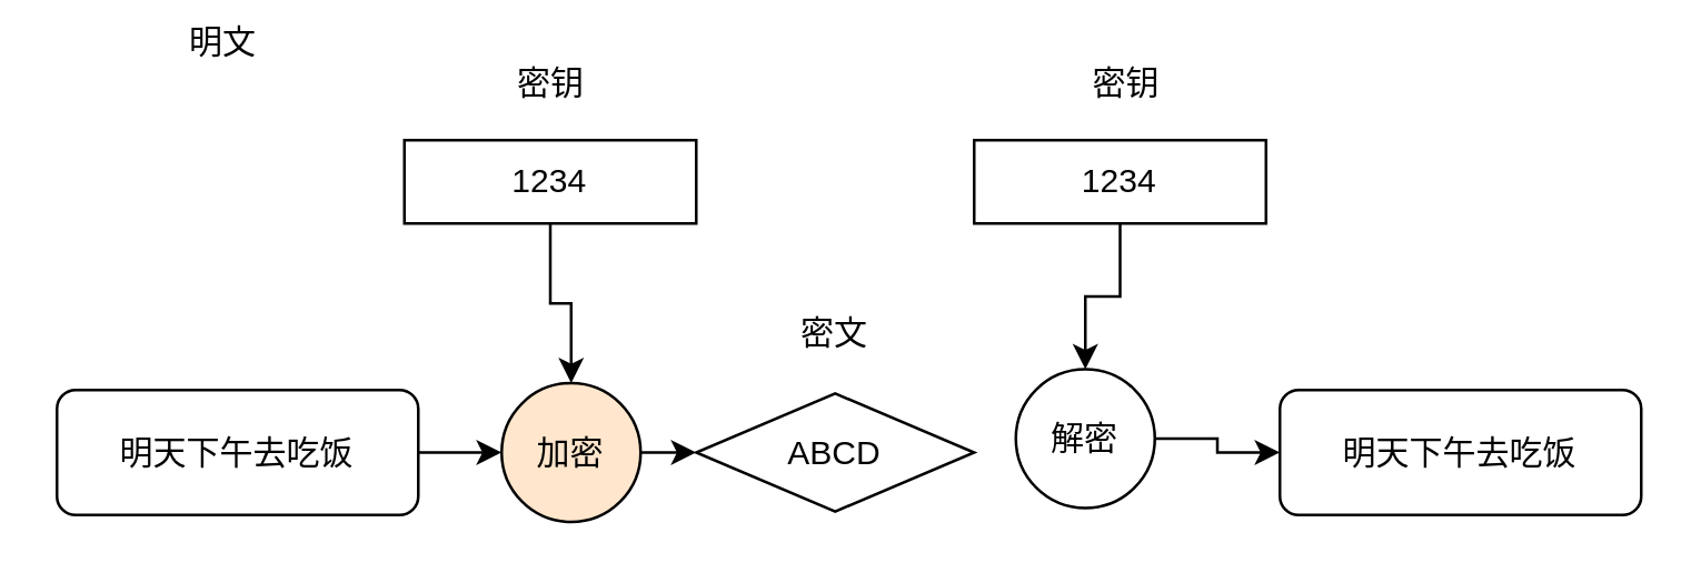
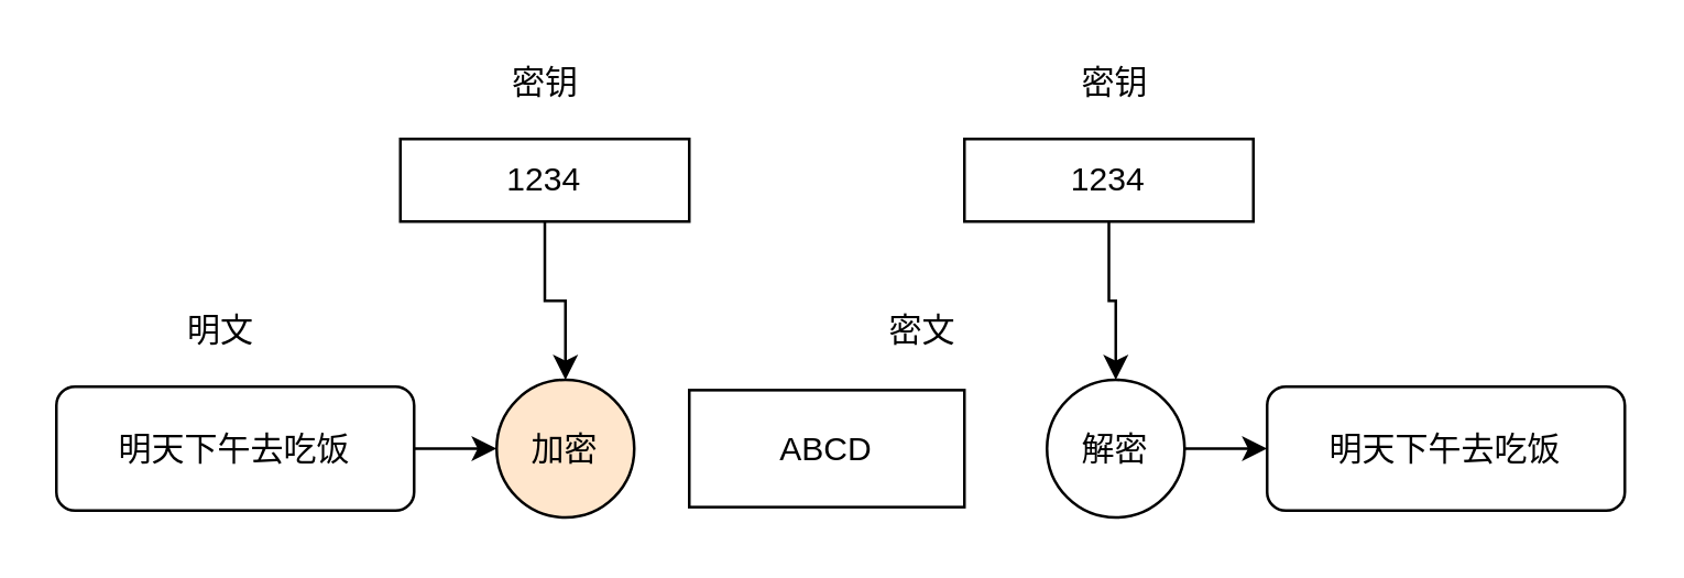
  <mxCell id="0" />
  <mxCell id="1" parent="0" />
  <mxCell id="2" style="edgeStyle=orthogonalEdgeStyle;rounded=0;orthogonalLoop=1;jettySize=auto;html=1;exitX=1;exitY=0.5;exitDx=0;exitDy=0;entryX=0;entryY=0.5;entryDx=0;entryDy=0;" edge="1" parent="1" source="3" target="5"><mxGeometry relative="1" as="geometry" /></mxCell>
  <mxCell id="3" value="明天下午去吃饭" style="rounded=1;whiteSpace=wrap;html=1;" vertex="1" parent="1"><mxGeometry x="20" y="140" width="130" height="45" as="geometry" /></mxCell>
- <mxCell id="4" style="edgeStyle=orthogonalEdgeStyle;rounded=0;orthogonalLoop=1;jettySize=auto;html=1;exitX=1;exitY=0.5;exitDx=0;exitDy=0;entryX=0;entryY=0.5;entryDx=0;entryDy=0;" edge="1" parent="1" source="5" target="9"><mxGeometry relative="1" as="geometry" /></mxCell>
  <mxCell id="5" value="加密" style="ellipse;whiteSpace=wrap;html=1;fillColor=#ffe6cc;" vertex="1" parent="1"><mxGeometry x="180" y="137.5" width="50" height="50" as="geometry" /></mxCell>
  <mxCell id="6" style="edgeStyle=orthogonalEdgeStyle;rounded=0;orthogonalLoop=1;jettySize=auto;html=1;exitX=1;exitY=0.5;exitDx=0;exitDy=0;entryX=0;entryY=0.5;entryDx=0;entryDy=0;" edge="1" parent="1" source="7" target="8"><mxGeometry relative="1" as="geometry" /></mxCell>
- <mxCell id="7" value="解密" style="ellipse;whiteSpace=wrap;html=1;" vertex="1" parent="1"><mxGeometry x="365" y="132.5" width="50" height="50" as="geometry" /></mxCell>
+ <mxCell id="7" value="解密" style="ellipse;whiteSpace=wrap;html=1;" vertex="1" parent="1"><mxGeometry x="380" y="137.5" width="50" height="50" as="geometry" /></mxCell>
  <mxCell id="8" value="明天下午去吃饭" style="rounded=1;whiteSpace=wrap;html=1;" vertex="1" parent="1"><mxGeometry x="460" y="140" width="130" height="45" as="geometry" /></mxCell>
- <mxCell id="9" value="ABCD" style="rhombus;whiteSpace=wrap;html=1;" vertex="1" parent="1"><mxGeometry x="250" y="141.25" width="100" height="42.5" as="geometry" /></mxCell>
- <mxCell id="10" value="明文" style="text;html=1;strokeColor=none;fillColor=none;align=center;verticalAlign=middle;whiteSpace=wrap;rounded=0;" vertex="1" parent="1"><mxGeometry x="60" y="5" width="40" height="20" as="geometry" /></mxCell>
- <mxCell id="11" value="密文" style="text;html=1;strokeColor=none;fillColor=none;align=center;verticalAlign=middle;whiteSpace=wrap;rounded=0;" vertex="1" parent="1"><mxGeometry x="280" y="110" width="40" height="20" as="geometry" /></mxCell>
+ <mxCell id="9" value="ABCD" style="rounded=0;whiteSpace=wrap;html=1;" vertex="1" parent="1"><mxGeometry x="250" y="141.25" width="100" height="42.5" as="geometry" /></mxCell>
+ <mxCell id="10" value="明文" style="text;html=1;strokeColor=none;fillColor=none;align=center;verticalAlign=middle;whiteSpace=wrap;rounded=0;" vertex="1" parent="1"><mxGeometry x="60" y="110" width="40" height="20" as="geometry" /></mxCell>
+ <mxCell id="11" value="密文" style="text;html=1;strokeColor=none;fillColor=none;align=center;verticalAlign=middle;whiteSpace=wrap;rounded=0;" vertex="1" parent="1"><mxGeometry x="315" y="110" width="40" height="20" as="geometry" /></mxCell>
  <mxCell id="12" style="edgeStyle=orthogonalEdgeStyle;rounded=0;orthogonalLoop=1;jettySize=auto;html=1;exitX=0.5;exitY=1;exitDx=0;exitDy=0;entryX=0.5;entryY=0;entryDx=0;entryDy=0;" edge="1" parent="1" source="13" target="5"><mxGeometry relative="1" as="geometry" /></mxCell>
  <mxCell id="13" value="1234" style="rounded=0;whiteSpace=wrap;html=1;" vertex="1" parent="1"><mxGeometry x="145" y="50" width="105" height="30" as="geometry" /></mxCell>
  <mxCell id="14" style="edgeStyle=orthogonalEdgeStyle;rounded=0;orthogonalLoop=1;jettySize=auto;html=1;exitX=0.5;exitY=1;exitDx=0;exitDy=0;entryX=0.5;entryY=0;entryDx=0;entryDy=0;" edge="1" parent="1" source="15" target="7"><mxGeometry relative="1" as="geometry" /></mxCell>
  <mxCell id="15" value="1234" style="rounded=0;whiteSpace=wrap;html=1;" vertex="1" parent="1"><mxGeometry x="350" y="50" width="105" height="30" as="geometry" /></mxCell>
  <mxCell id="16" value="密钥" style="text;html=1;strokeColor=none;fillColor=none;align=center;verticalAlign=middle;whiteSpace=wrap;rounded=0;" vertex="1" parent="1"><mxGeometry x="177.5" y="20" width="40" height="20" as="geometry" /></mxCell>
  <mxCell id="17" value="密钥" style="text;html=1;strokeColor=none;fillColor=none;align=center;verticalAlign=middle;whiteSpace=wrap;rounded=0;" vertex="1" parent="1"><mxGeometry x="385" y="20" width="40" height="20" as="geometry" /></mxCell>
